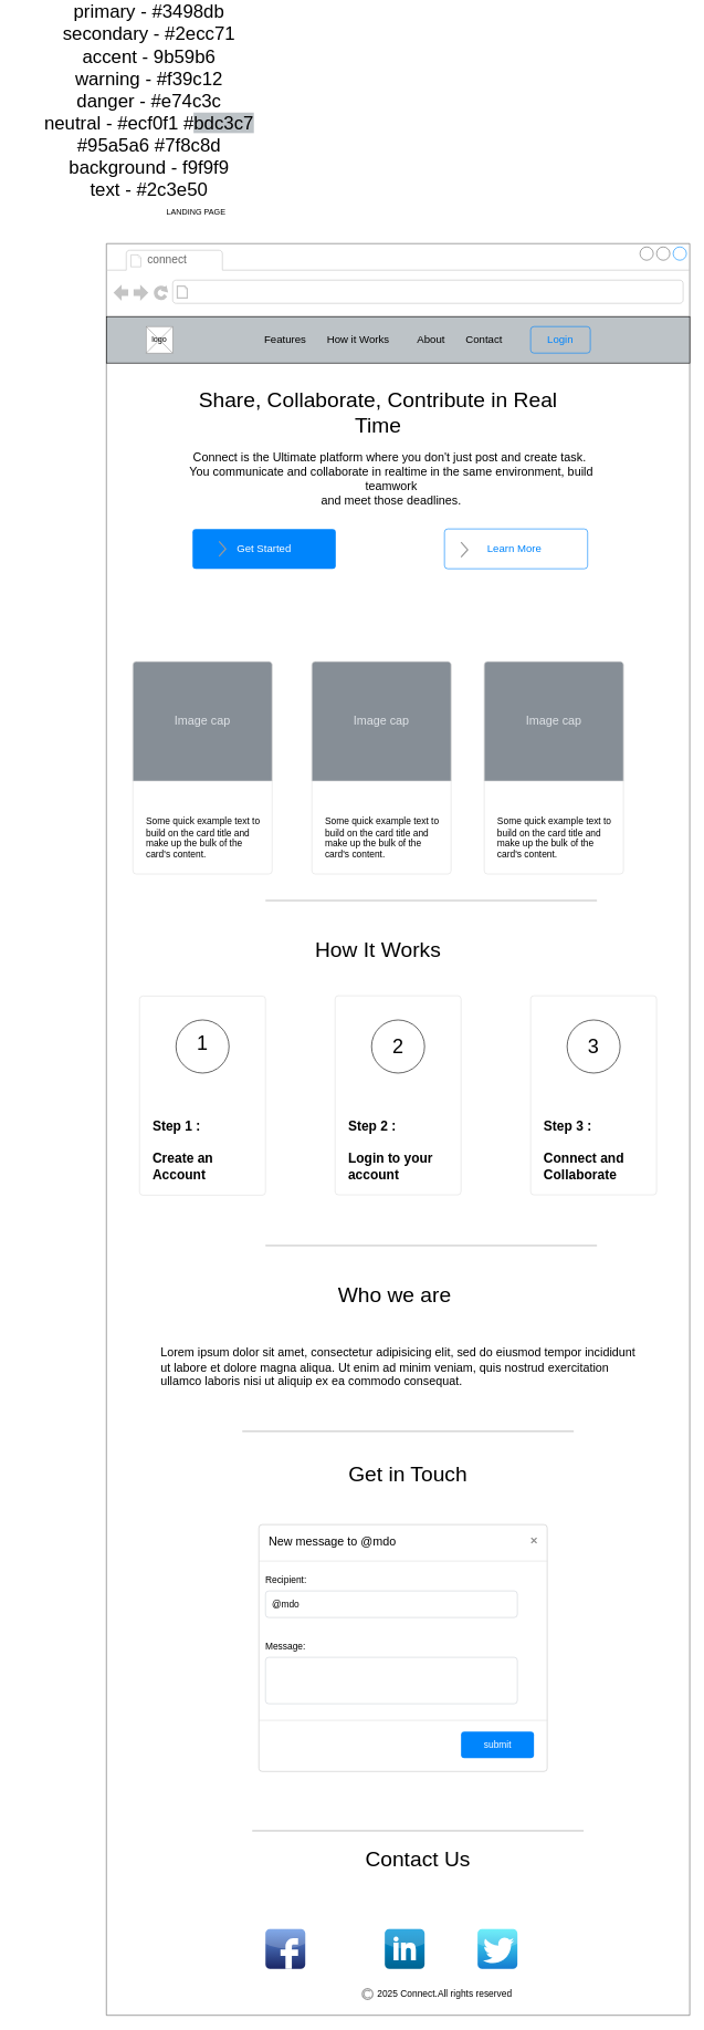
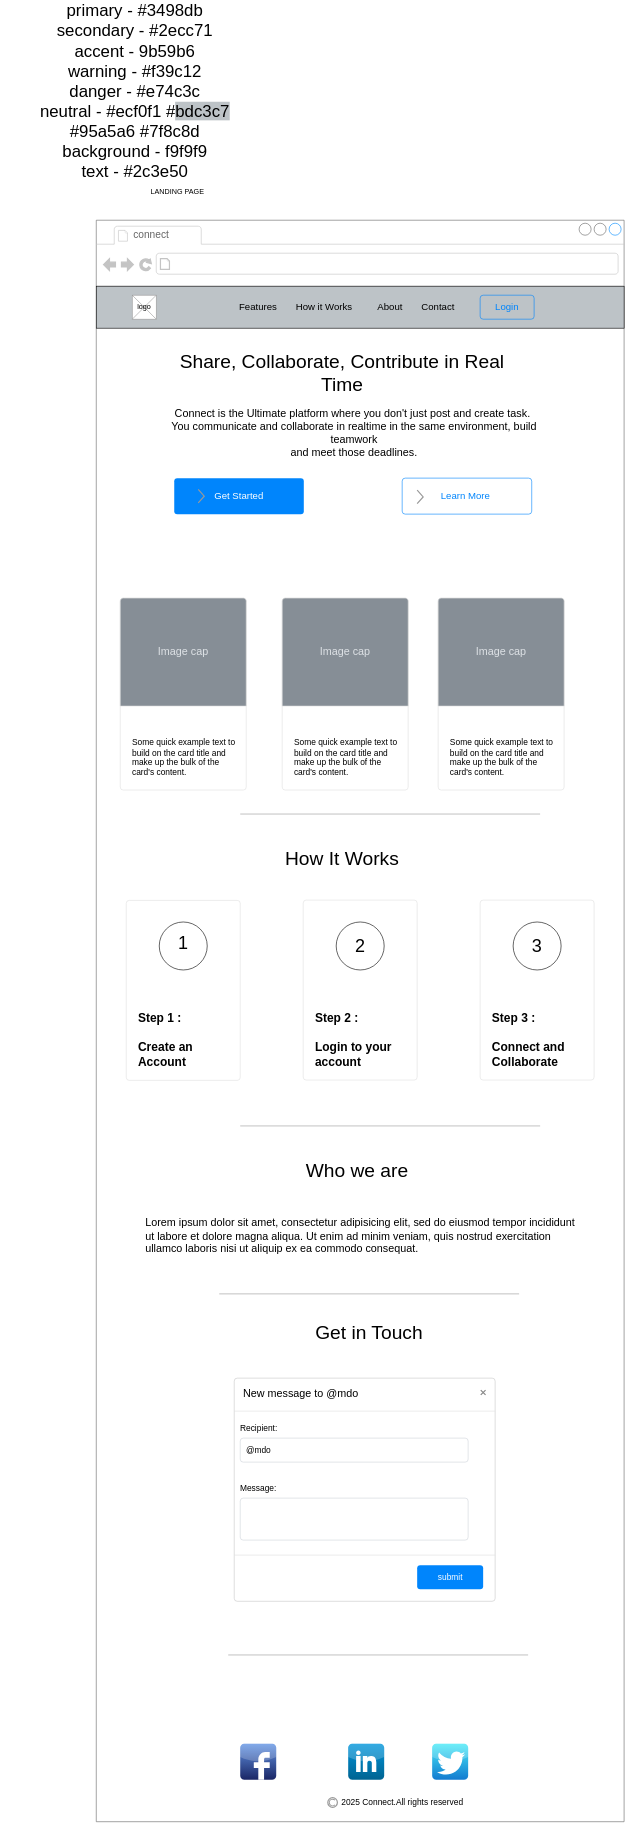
  <mxCell id="0" style=";html=1;" />
  <mxCell id="1" style=";html=1;" parent="0" />
  <mxCell id="2" value="LANDING PAGE" style="text;html=1;align=center;verticalAlign=middle;resizable=0;points=[];autosize=1;strokeColor=none;fillColor=none;" vertex="1" parent="1"><mxGeometry x="240" y="188" width="110" height="30" as="geometry" /></mxCell>
  <mxCell id="3" value="" style="strokeWidth=1;shadow=0;dashed=0;align=center;html=1;shape=mxgraph.mockup.containers.browserWindow;rSize=0;strokeColor=#666666;strokeColor2=#008cff;strokeColor3=#c4c4c4;mainText=,;recursiveResize=0;labelBackgroundColor=light-dark(#bb2a2a, #ededed);fontColor=light-dark(#000000,#F9F9F9);fontStyle=1" vertex="1" parent="1"><mxGeometry x="160" y="250" width="880" height="2670" as="geometry" /></mxCell>
  <mxCell id="4" value="connect" style="strokeWidth=1;shadow=0;dashed=0;align=center;html=1;shape=mxgraph.mockup.containers.anchor;fontSize=17;fontColor=#666666;align=left;whiteSpace=wrap;" vertex="1" parent="3"><mxGeometry x="60" y="12" width="110" height="26" as="geometry" /></mxCell>
  <mxCell id="5" value="" style="rounded=0;whiteSpace=wrap;html=1;labelBackgroundColor=light-dark(#bdc3c7, #ededed);fillColor=#BDC3C7;" vertex="1" parent="3"><mxGeometry y="110" width="880" height="70" as="geometry" /></mxCell>
  <mxCell id="6" value="" style="verticalLabelPosition=bottom;shadow=0;dashed=0;align=center;html=1;verticalAlign=top;strokeWidth=1;shape=mxgraph.mockup.graphics.simpleIcon;strokeColor=#999999;" vertex="1" parent="3"><mxGeometry x="60" y="125" width="40" height="40" as="geometry" /></mxCell>
  <mxCell id="7" value="&lt;font style=&quot;font-size: 16px;&quot;&gt;How it Works&lt;/font&gt;" style="text;strokeColor=none;align=center;fillColor=none;html=1;verticalAlign=middle;whiteSpace=wrap;rounded=0;" vertex="1" parent="3"><mxGeometry x="330" y="130" width="100" height="30" as="geometry" /></mxCell>
  <mxCell id="8" value="&lt;font style=&quot;font-size: 16px;&quot;&gt;About&lt;/font&gt;" style="text;strokeColor=none;align=center;fillColor=none;html=1;verticalAlign=middle;whiteSpace=wrap;rounded=0;" vertex="1" parent="3"><mxGeometry x="460" y="130" width="60" height="30" as="geometry" /></mxCell>
  <mxCell id="9" value="&lt;font style=&quot;font-size: 16px;&quot;&gt;Features&lt;/font&gt;" style="text;strokeColor=none;align=center;fillColor=none;html=1;verticalAlign=middle;whiteSpace=wrap;rounded=0;" vertex="1" parent="3"><mxGeometry x="240" y="130" width="60" height="30" as="geometry" /></mxCell>
  <mxCell id="10" value="&lt;font style=&quot;font-size: 16px;&quot;&gt;Contact&lt;/font&gt;" style="text;strokeColor=none;align=center;fillColor=none;html=1;verticalAlign=middle;whiteSpace=wrap;rounded=0;" vertex="1" parent="3"><mxGeometry x="540" y="130" width="60" height="30" as="geometry" /></mxCell>
  <mxCell id="11" value="Login" style="html=1;shadow=0;dashed=0;shape=mxgraph.bootstrap.rrect;rSize=5;strokeColor=#0085FC;strokeWidth=1;fillColor=none;fontColor=#0085FC;whiteSpace=wrap;align=center;verticalAlign=middle;spacingLeft=0;fontStyle=0;fontSize=16;spacing=5;" vertex="1" parent="3"><mxGeometry x="640" y="125" width="90" height="40" as="geometry" /></mxCell>
  <mxCell id="12" value="Share, Collaborate, Contribute in Real Time" style="text;strokeColor=none;align=center;fillColor=none;html=1;verticalAlign=middle;whiteSpace=wrap;rounded=0;fontSize=32;" vertex="1" parent="3"><mxGeometry x="110" y="240" width="600" height="30" as="geometry" /></mxCell>
  <mxCell id="13" value="Learn More&amp;nbsp;" style="html=1;shadow=0;dashed=0;shape=mxgraph.bootstrap.rrect;rSize=5;strokeColor=#0085FC;strokeWidth=1;fillColor=none;fontColor=#0085FC;whiteSpace=wrap;align=center;verticalAlign=middle;spacingLeft=0;fontStyle=0;fontSize=16;spacing=5;" vertex="1" parent="3"><mxGeometry x="510" y="430" width="216" height="60" as="geometry" /></mxCell>
  <mxCell id="14" value="&lt;font style=&quot;color: rgb(255, 255, 255);&quot;&gt;Get Started&lt;/font&gt;" style="html=1;shadow=0;dashed=0;shape=mxgraph.bootstrap.rrect;rSize=5;strokeColor=none;strokeWidth=1;fillColor=#0085FC;fontColor=#FFFFFF;whiteSpace=wrap;align=center;verticalAlign=middle;spacingLeft=0;fontStyle=0;fontSize=16;spacing=5;" vertex="1" parent="3"><mxGeometry x="130" y="430" width="216" height="60" as="geometry" /></mxCell>
  <mxCell id="15" value="" style="html=1;verticalLabelPosition=bottom;labelBackgroundColor=#ffffff;verticalAlign=top;shadow=0;dashed=0;strokeWidth=2;shape=mxgraph.ios7.misc.right;strokeColor=#999999;fillColor=default;" vertex="1" parent="3"><mxGeometry x="170" y="448.75" width="10" height="22.5" as="geometry" /></mxCell>
  <mxCell id="16" value="Some quick example text to build on the card title and make up the bulk of the card's content." style="html=1;shadow=0;dashed=0;shape=mxgraph.bootstrap.rrect;rSize=5;strokeColor=#DFDFDF;html=1;whiteSpace=wrap;fillColor=#ffffff;fontColor=#000000;verticalAlign=bottom;align=left;spacing=20;fontSize=14;" vertex="1" parent="3"><mxGeometry x="40" y="630" width="210" height="320" as="geometry" /></mxCell>
  <mxCell id="17" value="Image cap" style="html=1;shadow=0;dashed=0;shape=mxgraph.bootstrap.topButton;rSize=5;perimeter=none;whiteSpace=wrap;fillColor=#868E96;strokeColor=#DFDFDF;fontColor=#DEE2E6;resizeWidth=1;fontSize=18;" vertex="1" parent="16"><mxGeometry width="210" height="180" relative="1" as="geometry" /></mxCell>
  <mxCell id="18" value="Some quick example text to build on the card title and make up the bulk of the card's content." style="html=1;shadow=0;dashed=0;shape=mxgraph.bootstrap.rrect;rSize=5;strokeColor=#DFDFDF;html=1;whiteSpace=wrap;fillColor=#ffffff;fontColor=#000000;verticalAlign=bottom;align=left;spacing=20;fontSize=14;" vertex="1" parent="3"><mxGeometry x="310" y="630" width="210" height="320" as="geometry" /></mxCell>
  <mxCell id="19" value="Image cap" style="html=1;shadow=0;dashed=0;shape=mxgraph.bootstrap.topButton;rSize=5;perimeter=none;whiteSpace=wrap;fillColor=#868E96;strokeColor=#DFDFDF;fontColor=#DEE2E6;resizeWidth=1;fontSize=18;" vertex="1" parent="18"><mxGeometry width="210" height="180" relative="1" as="geometry" /></mxCell>
  <mxCell id="20" value="Some quick example text to build on the card title and make up the bulk of the card's content." style="html=1;shadow=0;dashed=0;shape=mxgraph.bootstrap.rrect;rSize=5;strokeColor=#DFDFDF;html=1;whiteSpace=wrap;fillColor=#ffffff;fontColor=#000000;verticalAlign=bottom;align=left;spacing=20;fontSize=14;" vertex="1" parent="3"><mxGeometry x="570" y="630" width="210" height="320" as="geometry" /></mxCell>
  <mxCell id="21" value="Image cap" style="html=1;shadow=0;dashed=0;shape=mxgraph.bootstrap.topButton;rSize=5;perimeter=none;whiteSpace=wrap;fillColor=#868E96;strokeColor=#DFDFDF;fontColor=#DEE2E6;resizeWidth=1;fontSize=18;" vertex="1" parent="20"><mxGeometry width="210" height="180" relative="1" as="geometry" /></mxCell>
  <mxCell id="22" value="&lt;font style=&quot;font-size: 32px;&quot;&gt;How It Works&lt;/font&gt;" style="text;strokeColor=none;align=center;fillColor=none;html=1;verticalAlign=middle;whiteSpace=wrap;rounded=0;" vertex="1" parent="3"><mxGeometry x="275" y="1050" width="270" height="30" as="geometry" /></mxCell>
  <mxCell id="23" value="&lt;span style=&quot;font-size: 20px;&quot;&gt;&lt;b&gt;Step 1 :&amp;nbsp;&lt;/b&gt;&lt;/span&gt;&lt;div&gt;&lt;span style=&quot;font-size: 20px;&quot;&gt;&lt;b&gt;&lt;br&gt;&lt;/b&gt;&lt;/span&gt;&lt;/div&gt;&lt;div&gt;&lt;span style=&quot;font-size: 20px;&quot;&gt;&lt;b&gt;Create an Account&lt;/b&gt;&lt;/span&gt;&lt;/div&gt;" style="html=1;shadow=0;dashed=0;shape=mxgraph.bootstrap.rrect;rSize=5;strokeColor=#DFDFDF;html=1;whiteSpace=wrap;fillColor=#ffffff;fontColor=#000000;verticalAlign=top;align=left;spacing=20;spacingBottom=0;fontSize=14;spacingTop=160;" vertex="1" parent="3"><mxGeometry width="190" height="300" relative="1" as="geometry"><mxPoint x="50" y="1134" as="offset" /></mxGeometry></mxCell>
  <mxCell id="24" value="&lt;span style=&quot;font-size: 20px;&quot;&gt;&lt;b&gt;Step 2 :&amp;nbsp;&lt;/b&gt;&lt;/span&gt;&lt;div&gt;&lt;span style=&quot;font-size: 20px;&quot;&gt;&lt;b&gt;&lt;br&gt;&lt;/b&gt;&lt;/span&gt;&lt;/div&gt;&lt;div&gt;&lt;span style=&quot;font-size: 20px;&quot;&gt;&lt;b&gt;Login to your account&lt;/b&gt;&lt;/span&gt;&lt;/div&gt;" style="html=1;shadow=0;dashed=0;shape=mxgraph.bootstrap.rrect;rSize=5;strokeColor=#DFDFDF;html=1;whiteSpace=wrap;fillColor=#ffffff;fontColor=#000000;verticalAlign=top;align=left;spacing=20;spacingBottom=0;fontSize=14;spacingTop=160;" vertex="1" parent="3"><mxGeometry x="345" y="1133.5" width="190" height="300" as="geometry" /></mxCell>
  <mxCell id="25" value="&lt;span style=&quot;font-size: 20px;&quot;&gt;&lt;b&gt;Step 3 :&amp;nbsp;&lt;/b&gt;&lt;/span&gt;&lt;div&gt;&lt;span style=&quot;font-size: 20px;&quot;&gt;&lt;b&gt;&lt;br&gt;&lt;/b&gt;&lt;/span&gt;&lt;div&gt;&lt;span style=&quot;font-size: 20px;&quot;&gt;&lt;b&gt;Connect and Collaborate&lt;/b&gt;&lt;/span&gt;&lt;/div&gt;&lt;/div&gt;" style="html=1;shadow=0;dashed=0;shape=mxgraph.bootstrap.rrect;rSize=5;strokeColor=#DFDFDF;html=1;whiteSpace=wrap;fillColor=#ffffff;fontColor=#000000;verticalAlign=top;align=left;spacing=20;spacingBottom=0;fontSize=14;spacingTop=160;" vertex="1" parent="3"><mxGeometry x="640" y="1133.5" width="190" height="300" as="geometry" /></mxCell>
  <mxCell id="26" value="" style="ellipse;whiteSpace=wrap;html=1;aspect=fixed;" vertex="1" parent="3"><mxGeometry x="105" y="1170" width="80" height="80" as="geometry" /></mxCell>
  <mxCell id="27" value="" style="ellipse;whiteSpace=wrap;html=1;aspect=fixed;" vertex="1" parent="3"><mxGeometry x="695" y="1170" width="80" height="80" as="geometry" /></mxCell>
  <mxCell id="28" value="" style="ellipse;whiteSpace=wrap;html=1;aspect=fixed;" vertex="1" parent="3"><mxGeometry x="400" y="1170" width="80" height="80" as="geometry" /></mxCell>
  <mxCell id="29" value="&lt;font style=&quot;font-size: 30px;&quot;&gt;1&lt;/font&gt;" style="text;strokeColor=none;align=center;fillColor=none;html=1;verticalAlign=middle;whiteSpace=wrap;rounded=0;" vertex="1" parent="3"><mxGeometry x="115" y="1190" width="60" height="30" as="geometry" /></mxCell>
  <mxCell id="30" value="&lt;font style=&quot;font-size: 30px;&quot;&gt;2&lt;/font&gt;" style="text;strokeColor=none;align=center;fillColor=none;html=1;verticalAlign=middle;whiteSpace=wrap;rounded=0;" vertex="1" parent="3"><mxGeometry x="410" y="1195" width="60" height="30" as="geometry" /></mxCell>
  <mxCell id="31" value="&lt;font style=&quot;font-size: 30px;&quot;&gt;3&lt;/font&gt;" style="text;strokeColor=none;align=center;fillColor=none;html=1;verticalAlign=middle;whiteSpace=wrap;rounded=0;" vertex="1" parent="3"><mxGeometry x="705" y="1195" width="60" height="30" as="geometry" /></mxCell>
  <mxCell id="32" value="&lt;font style=&quot;font-size: 32px;&quot;&gt;Who we are&lt;/font&gt;" style="text;strokeColor=none;align=center;fillColor=none;html=1;verticalAlign=middle;whiteSpace=wrap;rounded=0;" vertex="1" parent="3"><mxGeometry x="300" y="1570" width="270" height="30" as="geometry" /></mxCell>
  <mxCell id="33" value="Lorem ipsum dolor sit amet, consectetur adipisicing elit, sed do eiusmod tempor incididunt ut labore et dolore magna aliqua. Ut enim ad minim veniam, quis nostrud exercitation ullamco laboris nisi ut aliquip ex ea commodo consequat.&amp;nbsp;" style="text;spacingTop=-5;whiteSpace=wrap;html=1;align=left;fontSize=18;fontFamily=Helvetica;fillColor=none;strokeColor=none;" vertex="1" parent="3"><mxGeometry x="80" y="1660" width="730" height="120" as="geometry" /></mxCell>
  <mxCell id="34" value="&lt;font style=&quot;font-size: 32px;&quot;&gt;Get in Touch&lt;/font&gt;" style="text;strokeColor=none;align=center;fillColor=none;html=1;verticalAlign=middle;whiteSpace=wrap;rounded=0;" vertex="1" parent="3"><mxGeometry x="310" y="1840" width="290" height="30" as="geometry" /></mxCell>
  <mxCell id="35" value="" style="strokeWidth=1;shadow=0;dashed=0;align=center;html=1;shape=mxgraph.mockup.forms.anchor;align=right;spacingRight=2;fontColor=#666666;" vertex="1" parent="3"><mxGeometry x="230" y="1920" width="50" height="18" as="geometry" /></mxCell>
  <mxCell id="36" value="" style="strokeWidth=1;shadow=0;dashed=0;align=center;html=1;shape=mxgraph.mockup.forms.anchor;align=right;spacingRight=2;fontColor=#666666;" vertex="1" parent="3"><mxGeometry x="230" y="1955" width="50" height="18" as="geometry" /></mxCell>
  <mxCell id="37" value="" style="strokeWidth=1;shadow=0;dashed=0;align=center;html=1;shape=mxgraph.mockup.forms.anchor;align=right;spacingRight=2;fontColor=#666666;" vertex="1" parent="3"><mxGeometry x="230" y="2060" width="50" height="18" as="geometry" /></mxCell>
  <mxCell id="38" value="" style="verticalLabelPosition=bottom;shadow=0;dashed=0;align=center;html=1;verticalAlign=top;strokeWidth=1;shape=mxgraph.mockup.markup.line;strokeColor=#999999;" vertex="1" parent="3"><mxGeometry x="205" y="1780" width="500" height="20" as="geometry" /></mxCell>
  <mxCell id="39" value="" style="verticalLabelPosition=bottom;shadow=0;dashed=0;align=center;html=1;verticalAlign=top;strokeWidth=1;shape=mxgraph.mockup.markup.line;strokeColor=#999999;" vertex="1" parent="3"><mxGeometry x="240" y="1500" width="500" height="20" as="geometry" /></mxCell>
  <mxCell id="40" value="" style="verticalLabelPosition=bottom;shadow=0;dashed=0;align=center;html=1;verticalAlign=top;strokeWidth=1;shape=mxgraph.mockup.markup.line;strokeColor=#999999;" vertex="1" parent="3"><mxGeometry x="240" y="980" width="500" height="20" as="geometry" /></mxCell>
  <mxCell id="41" value="&lt;span style=&quot;font-size: 18px;&quot;&gt;Connect is the Ultimate platform where you don't just post and create task.&amp;nbsp;&lt;/span&gt;&lt;div&gt;&lt;span style=&quot;font-size: 18px;&quot;&gt;You communicate and collaborate in realtime in the same environment, build teamwork&lt;/span&gt;&lt;/div&gt;&lt;div&gt;&lt;span style=&quot;font-size: 18px;&quot;&gt;and meet those deadlines.&lt;/span&gt;&lt;/div&gt;" style="text;strokeColor=none;align=center;fillColor=none;html=1;verticalAlign=middle;whiteSpace=wrap;rounded=0;" vertex="1" parent="3"><mxGeometry x="90" y="310" width="680" height="90" as="geometry" /></mxCell>
  <mxCell id="42" value="" style="html=1;verticalLabelPosition=bottom;labelBackgroundColor=#ffffff;verticalAlign=top;shadow=0;dashed=0;strokeWidth=2;shape=mxgraph.ios7.misc.right;strokeColor=#999999;fillColor=#999999;" vertex="1" parent="3"><mxGeometry x="535" y="450" width="10" height="22.5" as="geometry" /></mxCell>
  <mxCell id="43" value="New message to @mdo" style="html=1;shadow=0;dashed=0;shape=mxgraph.bootstrap.rrect;rSize=5;html=1;strokeColor=#C8C8C8;fillColor=#ffffff;whiteSpace=wrap;verticalAlign=top;align=left;fontSize=18;spacing=15;spacingTop=-5;" vertex="1" parent="3"><mxGeometry x="230" y="1930.5" width="435" height="372" as="geometry" /></mxCell>
  <mxCell id="44" value="" style="shape=line;strokeColor=#dddddd;resizeWidth=1;" vertex="1" parent="43"><mxGeometry width="435.0" height="10" relative="1" as="geometry"><mxPoint y="50" as="offset" /></mxGeometry></mxCell>
  <mxCell id="45" value="" style="html=1;shadow=0;dashed=0;shape=mxgraph.bootstrap.x;strokeColor=#868686;strokeWidth=2;" vertex="1" parent="43"><mxGeometry x="1" width="8" height="8" relative="1" as="geometry"><mxPoint x="-24" y="20" as="offset" /></mxGeometry></mxCell>
  <mxCell id="46" value="Recipient:" style="strokeColor=none;fillColor=none;resizeWidth=1;align=left;verticalAlign=top;spacing=10;fontSize=14;whiteSpace=wrap;html=1;" vertex="1" parent="43"><mxGeometry width="435.0" height="40" relative="1" as="geometry"><mxPoint y="60" as="offset" /></mxGeometry></mxCell>
  <mxCell id="47" value="@mdo" style="html=1;shadow=0;dashed=0;shape=mxgraph.bootstrap.rrect;rSize=5;strokeColor=#CED4DA;fillColor=none;align=left;verticalAlign=middle;spacing=10;fontSize=14;whiteSpace=wrap;html=1;" vertex="1" parent="43"><mxGeometry width="380" height="40" relative="1" as="geometry"><mxPoint x="10" y="100" as="offset" /></mxGeometry></mxCell>
  <mxCell id="48" value="Message:" style="strokeColor=none;fillColor=none;resizeWidth=1;align=left;verticalAlign=top;spacing=10;fontSize=14;whiteSpace=wrap;html=1;" vertex="1" parent="43"><mxGeometry width="435.0" height="40" relative="1" as="geometry"><mxPoint y="160" as="offset" /></mxGeometry></mxCell>
  <mxCell id="49" value="" style="html=1;shadow=0;dashed=0;shape=mxgraph.bootstrap.rrect;rSize=5;strokeColor=#CED4DA;fillColor=none;align=left;verticalAlign=middle;spacing=10;fontSize=14;whiteSpace=wrap;html=1;" vertex="1" parent="43"><mxGeometry width="380" height="70" relative="1" as="geometry"><mxPoint x="10" y="200" as="offset" /></mxGeometry></mxCell>
  <mxCell id="50" value="" style="shape=line;strokeColor=#dddddd;resizeWidth=1;" vertex="1" parent="43"><mxGeometry width="435.0" height="10" relative="1" as="geometry"><mxPoint y="290" as="offset" /></mxGeometry></mxCell>
  <mxCell id="51" value="submit" style="html=1;shadow=0;dashed=0;shape=mxgraph.bootstrap.rrect;rSize=5;fillColor=#0085FC;strokeColor=none;fontColor=#FFFFFF;fontSize=14;" vertex="1" parent="43"><mxGeometry x="1" y="1" width="110" height="40" relative="1" as="geometry"><mxPoint x="-130" y="-60" as="offset" /></mxGeometry></mxCell>
  <mxCell id="52" value="" style="verticalLabelPosition=bottom;shadow=0;dashed=0;align=center;html=1;verticalAlign=top;strokeWidth=1;shape=mxgraph.mockup.markup.line;strokeColor=#999999;" vertex="1" parent="3"><mxGeometry x="220" y="2382" width="500" height="20" as="geometry" /></mxCell>
- <mxCell id="53" value="&lt;font style=&quot;font-size: 32px;&quot;&gt;Contact Us&lt;/font&gt;" style="text;strokeColor=none;align=center;fillColor=none;html=1;verticalAlign=middle;whiteSpace=wrap;rounded=0;" vertex="1" parent="3"><mxGeometry x="355" y="2420" width="230" height="30" as="geometry" /></mxCell>
  <mxCell id="54" value="" style="dashed=0;outlineConnect=0;html=1;align=center;labelPosition=center;verticalLabelPosition=bottom;verticalAlign=top;shape=mxgraph.webicons.facebook;fillColor=#6294E4;gradientColor=#1A2665" vertex="1" parent="3"><mxGeometry x="240" y="2540" width="60" height="60" as="geometry" /></mxCell>
  <mxCell id="55" value="" style="dashed=0;outlineConnect=0;html=1;align=center;labelPosition=center;verticalLabelPosition=bottom;verticalAlign=top;shape=mxgraph.webicons.linkedin;fillColor=#0095DB;gradientColor=#006391" vertex="1" parent="3"><mxGeometry x="420" y="2540" width="60" height="60" as="geometry" /></mxCell>
  <mxCell id="56" value="" style="dashed=0;outlineConnect=0;html=1;align=center;labelPosition=center;verticalLabelPosition=bottom;verticalAlign=top;shape=mxgraph.webicons.twitter;fillColor=#49EAF7;gradientColor=#137BD0" vertex="1" parent="3"><mxGeometry x="560" y="2540" width="60" height="60" as="geometry" /></mxCell>
  <mxCell id="57" value="2025 Connect.All rights reserved" style="text;strokeColor=none;align=center;fillColor=none;html=1;verticalAlign=middle;whiteSpace=wrap;rounded=0;fontSize=14;" vertex="1" parent="3"><mxGeometry x="404" y="2622" width="212.5" height="30" as="geometry" /></mxCell>
  <mxCell id="58" value="" style="strokeColor=#999999;verticalLabelPosition=bottom;shadow=0;dashed=0;verticalAlign=top;strokeWidth=2;html=1;shape=mxgraph.mockup.misc.copyrightIcon;fontStyle=1" vertex="1" parent="3"><mxGeometry x="386" y="2630" width="16" height="16" as="geometry" /></mxCell>
  <mxCell id="59" value="logo" style="text;strokeColor=none;align=center;fillColor=none;html=1;verticalAlign=middle;whiteSpace=wrap;rounded=0;" vertex="1" parent="3"><mxGeometry x="50" y="130" width="60" height="30" as="geometry" /></mxCell>
  <mxCell id="60" value="&lt;font style=&quot;font-size: 28px;&quot;&gt;primary - #3498db&lt;/font&gt;&lt;div&gt;&lt;font style=&quot;font-size: 28px;&quot;&gt;secondary - #2ecc71&lt;/font&gt;&lt;/div&gt;&lt;div&gt;&lt;font style=&quot;font-size: 28px;&quot;&gt;accent - 9b59b6&lt;/font&gt;&lt;/div&gt;&lt;div&gt;&lt;font style=&quot;font-size: 28px;&quot;&gt;warning - #f39c12&lt;/font&gt;&lt;/div&gt;&lt;div&gt;&lt;font style=&quot;font-size: 28px;&quot;&gt;danger - #e74c3c&lt;/font&gt;&lt;/div&gt;&lt;div&gt;&lt;font style=&quot;font-size: 28px;&quot;&gt;neutral - #ecf0f1 #&lt;span style=&quot;background-color: light-dark(rgb(189, 195, 199), rgb(237, 237, 237));&quot;&gt;bdc3c7 &lt;/span&gt;#95a5a6 #7f8c8d&lt;/font&gt;&lt;/div&gt;&lt;div&gt;&lt;font style=&quot;font-size: 28px;&quot;&gt;background - f9f9f9&lt;/font&gt;&lt;/div&gt;&lt;div&gt;&lt;font style=&quot;font-size: 28px;&quot;&gt;text - #2c3e50&lt;/font&gt;&lt;/div&gt;" style="text;strokeColor=none;align=center;fillColor=none;html=1;verticalAlign=middle;whiteSpace=wrap;rounded=0;" vertex="1" parent="1"><mxGeometry x="20" y="20" width="409" height="30" as="geometry" /></mxCell>
